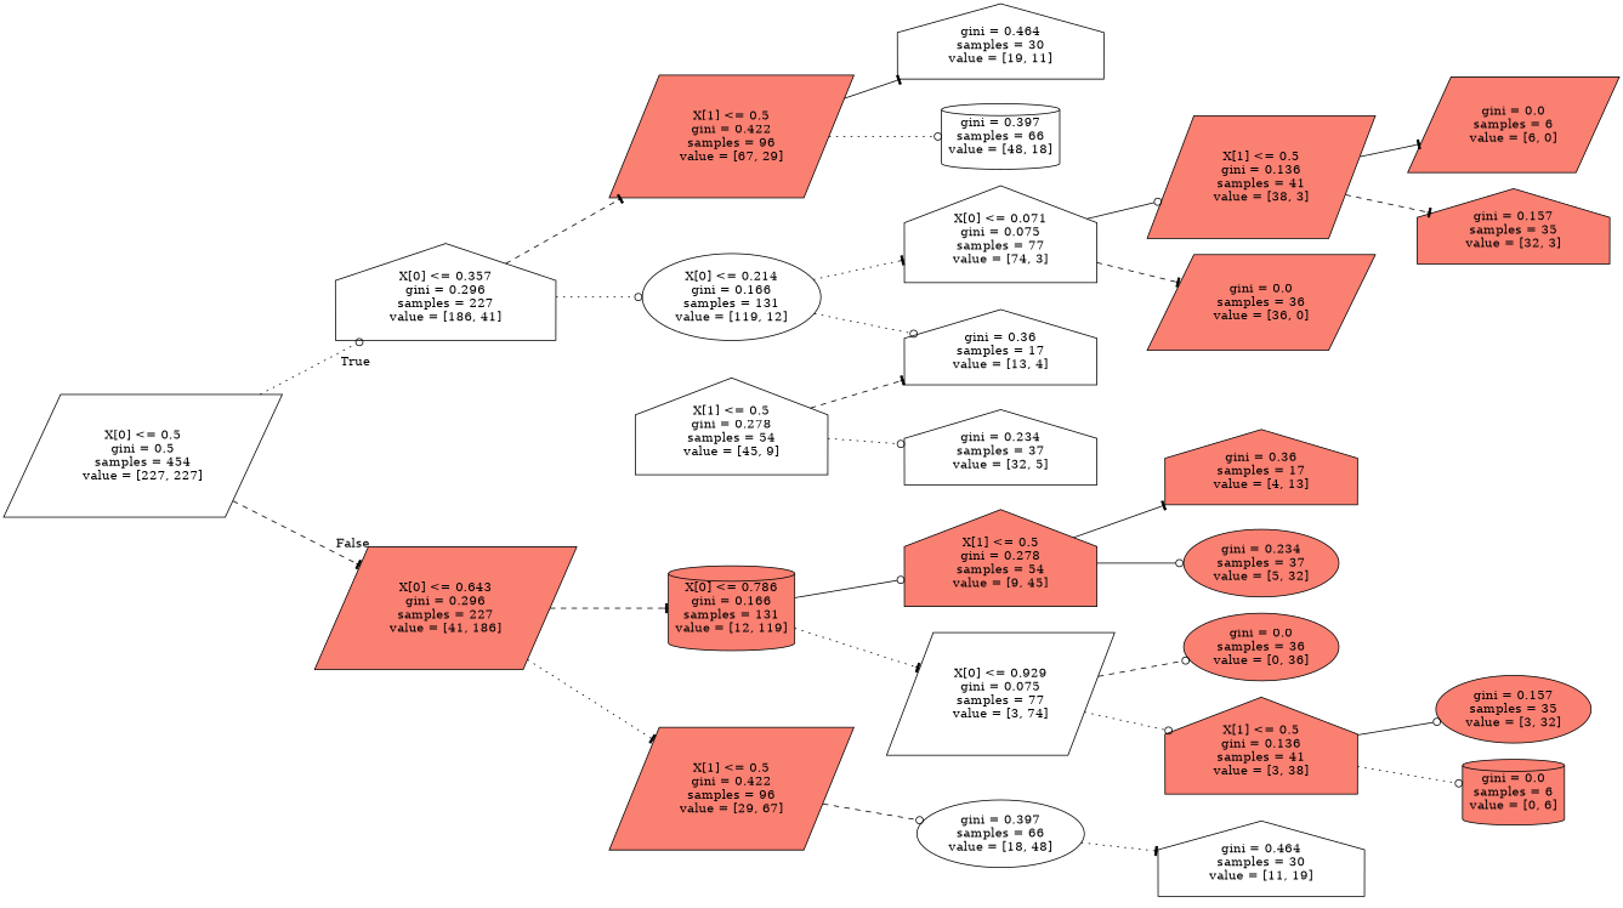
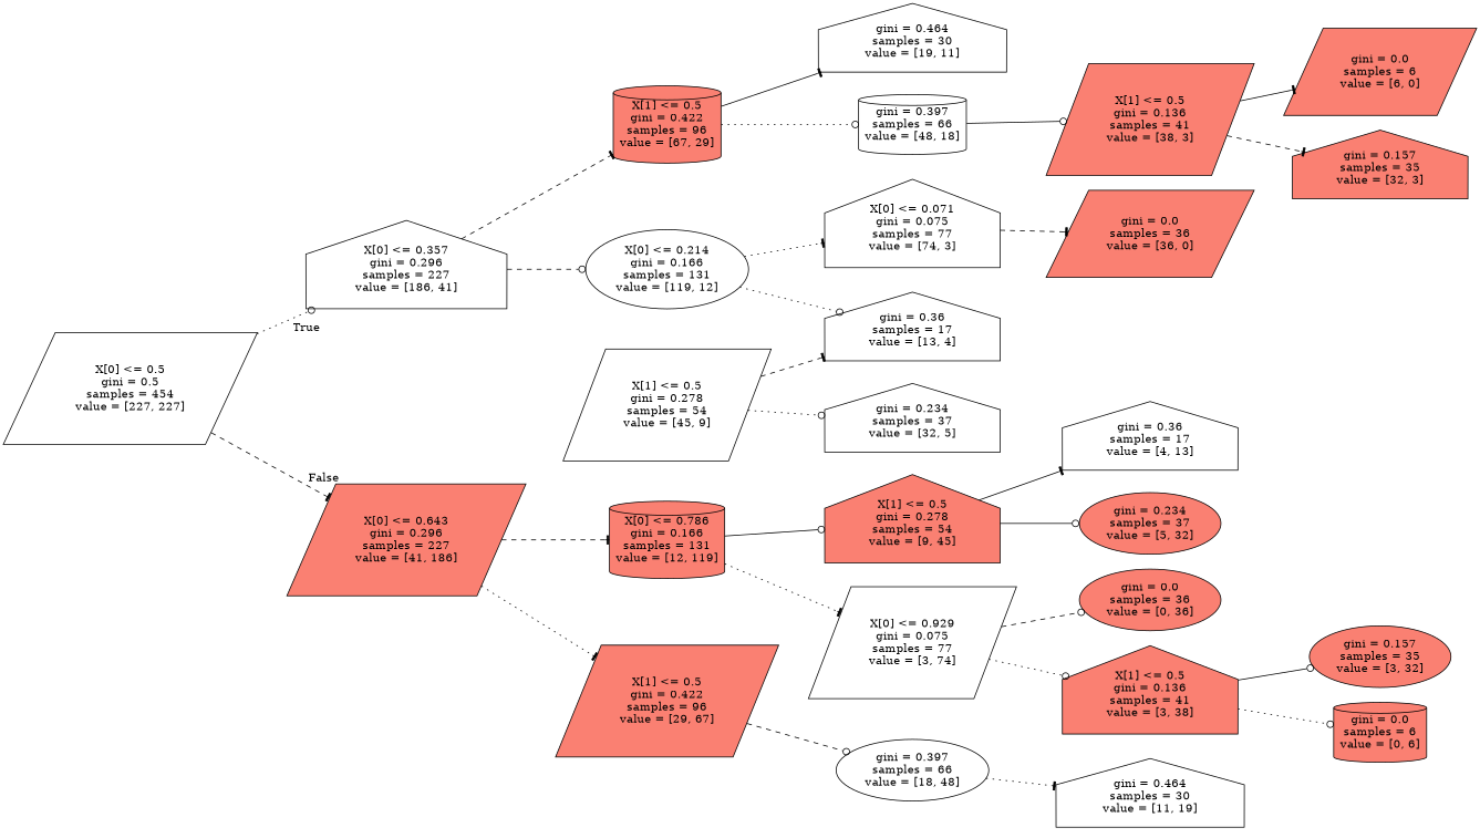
  digraph {
    rankdir=LR
    node [fillcolor=salmon shape=house style=filled]
    edge [arrowhead=odot style=dotted]
    n1 [fillcolor=white label="X[0] <= 0.5\ngini = 0.5\nsamples = 454\nvalue = [227, 227]" shape=parallelogram]
    n2 [fillcolor=white label="X[0] <= 0.357\ngini = 0.296\nsamples = 227\nvalue = [186, 41]"]
    n3 [label="X[0] <= 0.643\ngini = 0.296\nsamples = 227\nvalue = [41, 186]" shape=parallelogram]
    n4 [fillcolor=white label="X[0] <= 0.214\ngini = 0.166\nsamples = 131\nvalue = [119, 12]" shape=ellipse]
-   n5 [label="X[1] <= 0.5\ngini = 0.422\nsamples = 96\nvalue = [67, 29]" shape=parallelogram]
+   n5 [label="X[1] <= 0.5\ngini = 0.422\nsamples = 96\nvalue = [67, 29]" shape=cylinder]
    n6 [label="X[1] <= 0.5\ngini = 0.422\nsamples = 96\nvalue = [29, 67]" shape=parallelogram]
    n7 [label="X[0] <= 0.786\ngini = 0.166\nsamples = 131\nvalue = [12, 119]" shape=cylinder]
    n8 [fillcolor=white label="X[0] <= 0.071\ngini = 0.075\nsamples = 77\nvalue = [74, 3]"]
    n9 [fillcolor=white label="gini = 0.36\nsamples = 17\nvalue = [13, 4]"]
    n10 [fillcolor=white label="gini = 0.464\nsamples = 30\nvalue = [19, 11]"]
    n11 [fillcolor=white label="gini = 0.397\nsamples = 66\nvalue = [48, 18]" shape=cylinder]
    n12 [label="gini = 0.0\nsamples = 36\nvalue = [36, 0]" shape=parallelogram]
    n13 [label="X[1] <= 0.5\ngini = 0.136\nsamples = 41\nvalue = [38, 3]" shape=parallelogram]
-   n14 [fillcolor=white label="X[1] <= 0.5\ngini = 0.278\nsamples = 54\nvalue = [45, 9]"]
+   n14 [fillcolor=white label="X[1] <= 0.5\ngini = 0.278\nsamples = 54\nvalue = [45, 9]" shape=parallelogram]
    n15 [fillcolor=white label="gini = 0.234\nsamples = 37\nvalue = [32, 5]"]
    n16 [label="gini = 0.0\nsamples = 6\nvalue = [6, 0]" shape=parallelogram]
    n17 [label="gini = 0.157\nsamples = 35\nvalue = [32, 3]"]
    n18 [fillcolor=white label="gini = 0.397\nsamples = 66\nvalue = [18, 48]" shape=ellipse]
    n19 [label="X[1] <= 0.5\ngini = 0.278\nsamples = 54\nvalue = [9, 45]"]
    n20 [fillcolor=white label="X[0] <= 0.929\ngini = 0.075\nsamples = 77\nvalue = [3, 74]" shape=parallelogram]
    n21 [fillcolor=white label="gini = 0.464\nsamples = 30\nvalue = [11, 19]"]
    n22 [label="gini = 0.234\nsamples = 37\nvalue = [5, 32]" shape=ellipse]
-   n23 [label="gini = 0.36\nsamples = 17\nvalue = [4, 13]"]
+   n23 [fillcolor=white label="gini = 0.36\nsamples = 17\nvalue = [4, 13]"]
    n24 [label="X[1] <= 0.5\ngini = 0.136\nsamples = 41\nvalue = [3, 38]"]
    n25 [label="gini = 0.0\nsamples = 36\nvalue = [0, 36]" shape=ellipse]
    n26 [label="gini = 0.157\nsamples = 35\nvalue = [3, 32]" shape=ellipse]
    n27 [label="gini = 0.0\nsamples = 6\nvalue = [0, 6]" shape=cylinder]
    n1 -> n2 [headlabel=True labelangle=45 labeldistance=2.5]
    n1 -> n3 [arrowhead=tee headlabel=False labelangle=-45 labeldistance=2.5 style=dashed]
-   n2 -> n4
+   n2 -> n4 [style=dashed]
    n2 -> n5 [arrowhead=tee style=dashed]
    n3 -> n6 [arrowhead=tee]
    n3 -> n7 [arrowhead=tee style=dashed]
    n4 -> n8 [arrowhead=tee]
    n4 -> n9
    n5 -> n10 [arrowhead=tee style=solid]
    n5 -> n11
    n6 -> n18 [style=dashed]
    n7 -> n19 [style=solid]
    n7 -> n20 [arrowhead=tee]
    n8 -> n12 [arrowhead=tee style=dashed]
-   n8 -> n13 [style=solid]
+   n11 -> n13 [style=solid]
    n13 -> n16 [arrowhead=tee style=solid]
    n13 -> n17 [arrowhead=tee style=dashed]
    n14 -> n9 [arrowhead=tee style=dashed]
    n14 -> n15
    n18 -> n21 [arrowhead=tee]
    n19 -> n22 [style=solid]
    n19 -> n23 [arrowhead=tee style=solid]
    n20 -> n24
    n20 -> n25 [style=dashed]
    n24 -> n26 [style=solid]
    n24 -> n27
  }
